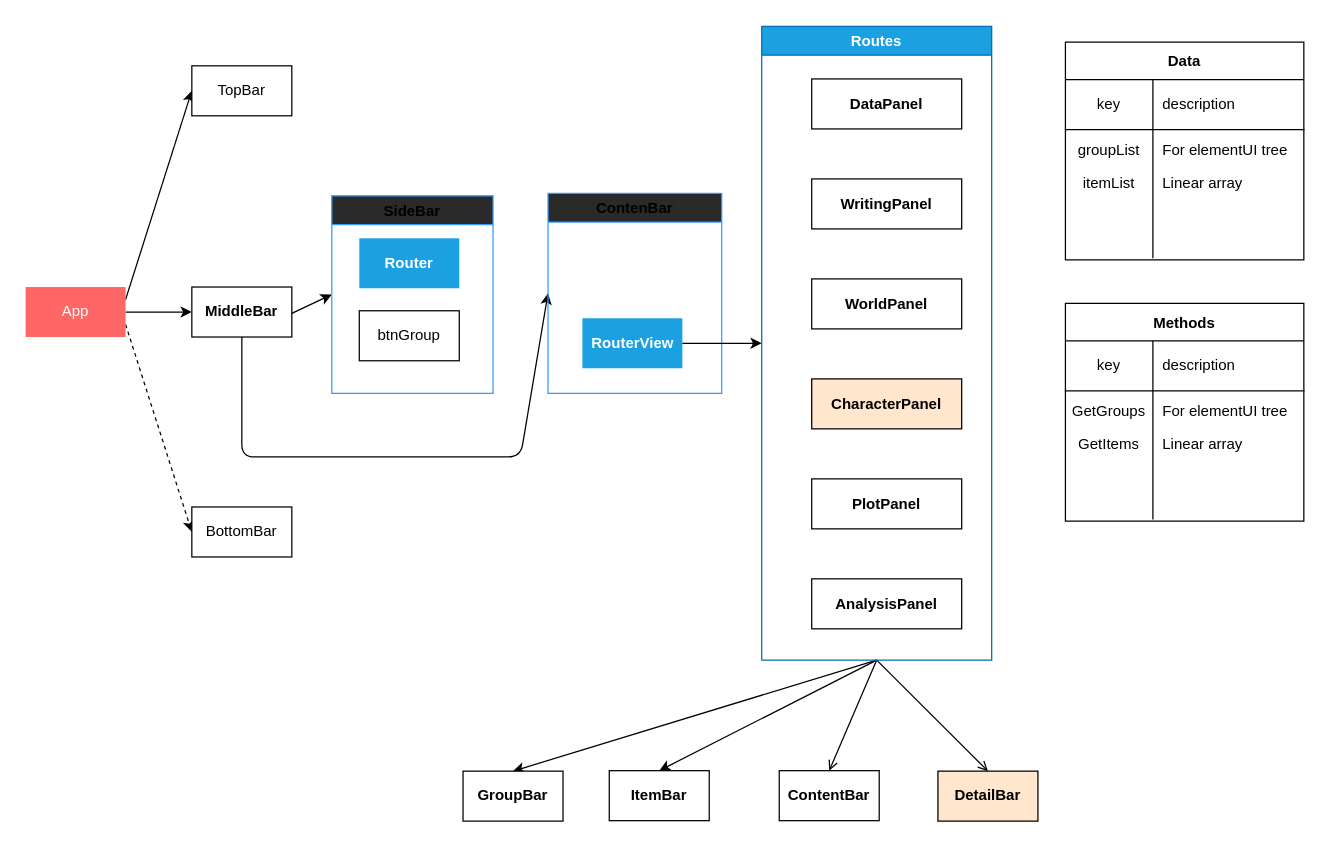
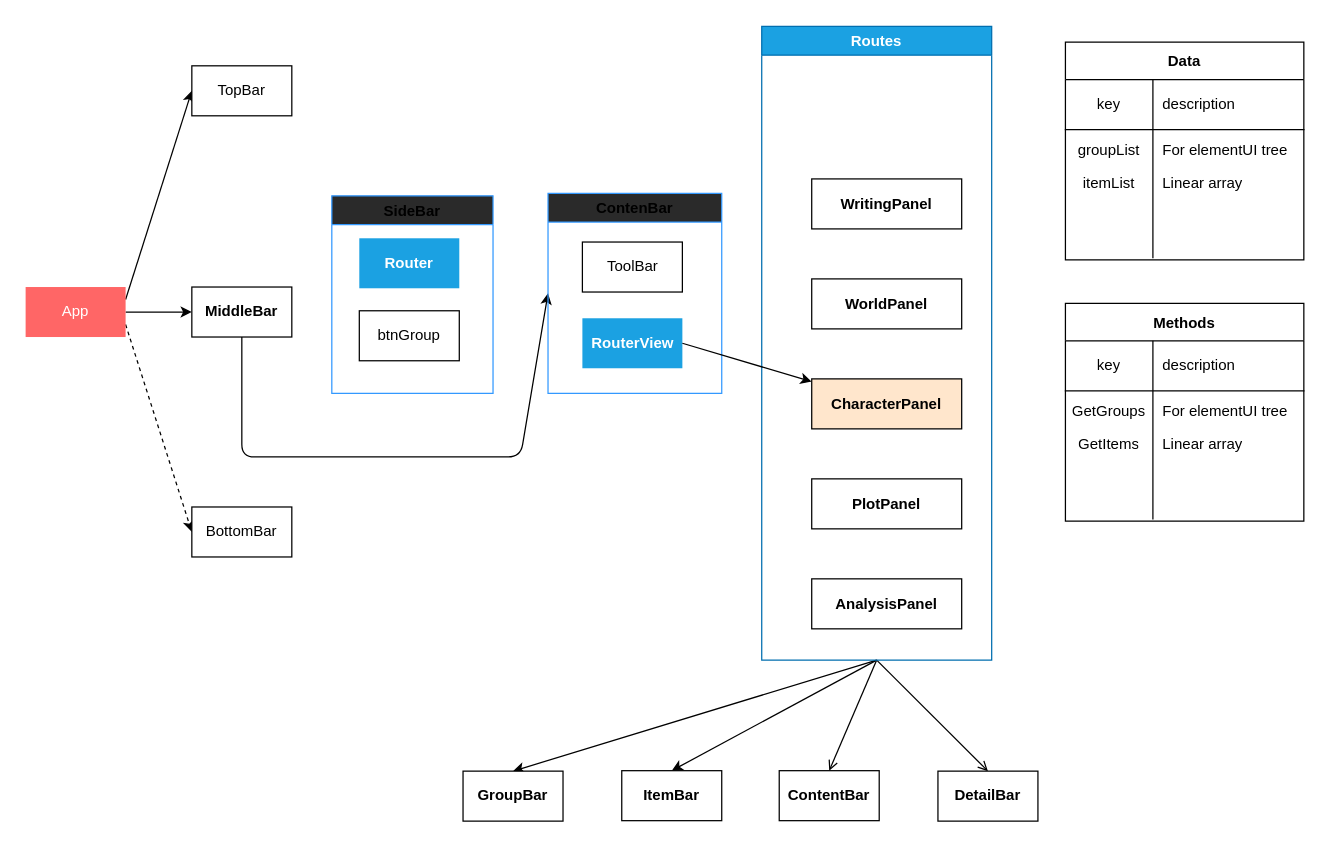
  <mxCell id="0" />
  <mxCell id="1" parent="0" />
  <mxCell id="2" style="edgeStyle=none;html=1;exitX=1;exitY=0.5;exitDx=0;exitDy=0;" edge="1" parent="1" source="5" target="9"><mxGeometry relative="1" as="geometry" /></mxCell>
  <mxCell id="3" style="edgeStyle=none;html=1;exitX=1;exitY=0.25;exitDx=0;exitDy=0;entryX=0;entryY=0.5;entryDx=0;entryDy=0;" edge="1" parent="1" source="5" target="6"><mxGeometry relative="1" as="geometry" /></mxCell>
  <mxCell id="4" style="edgeStyle=none;html=1;exitX=1;exitY=0.75;exitDx=0;exitDy=0;entryX=0;entryY=0.5;entryDx=0;entryDy=0;dashed=1;" edge="1" parent="1" source="5" target="10"><mxGeometry relative="1" as="geometry" /></mxCell>
  <mxCell id="5" value="App" style="rounded=0;whiteSpace=wrap;html=1;fillColor=#FF6666;strokeColor=none;fontColor=#ffffff;" vertex="1" parent="1"><mxGeometry x="20" y="229" width="80" height="40" as="geometry" /></mxCell>
  <mxCell id="6" value="TopBar" style="rounded=0;whiteSpace=wrap;html=1;" vertex="1" parent="1"><mxGeometry x="153" y="52" width="80" height="40" as="geometry" /></mxCell>
- <mxCell id="7" style="edgeStyle=none;html=1;exitX=0.5;exitY=1;exitDx=0;exitDy=0;entryX=0;entryY=0.5;entryDx=0;entryDy=0;" edge="1" parent="1" source="9" target="55"><mxGeometry relative="1" as="geometry"><mxPoint x="260" y="225" as="targetPoint" /></mxGeometry></mxCell>
  <mxCell id="8" style="edgeStyle=none;html=1;exitX=0.5;exitY=1;exitDx=0;exitDy=0;entryX=0;entryY=0.5;entryDx=0;entryDy=0;" edge="1" parent="1" source="9" target="52"><mxGeometry relative="1" as="geometry"><mxPoint x="320" y="264" as="targetPoint" /><Array as="points"><mxPoint x="193" y="365" /><mxPoint x="416" y="365" /></Array></mxGeometry></mxCell>
  <mxCell id="9" value="MiddleBar" style="rounded=0;whiteSpace=wrap;html=1;fontStyle=1" vertex="1" parent="1"><mxGeometry x="153" y="229" width="80" height="40" as="geometry" /></mxCell>
  <mxCell id="10" value="BottomBar" style="rounded=0;whiteSpace=wrap;html=1;" vertex="1" parent="1"><mxGeometry x="153" y="405" width="80" height="40" as="geometry" /></mxCell>
  <mxCell id="11" value="Data" style="shape=table;startSize=30;container=1;collapsible=0;childLayout=tableLayout;fixedRows=1;rowLines=0;fontStyle=1;align=center;pointerEvents=1;" vertex="1" parent="1"><mxGeometry x="852" y="33" width="190.773" height="174.364" as="geometry" /></mxCell>
  <mxCell id="12" value="" style="shape=partialRectangle;html=1;whiteSpace=wrap;collapsible=0;dropTarget=0;pointerEvents=1;fillColor=none;top=0;left=0;bottom=1;right=0;points=[[0,0.5],[1,0.5]];portConstraint=eastwest;" vertex="1" parent="11"><mxGeometry y="30" width="190.773" height="40" as="geometry" /></mxCell>
  <mxCell id="13" value="key" style="shape=partialRectangle;html=1;whiteSpace=wrap;connectable=0;fillColor=none;top=0;left=0;bottom=0;right=0;overflow=hidden;pointerEvents=1;" vertex="1" parent="12"><mxGeometry width="70" height="40" as="geometry"><mxRectangle width="70" height="40" as="alternateBounds" /></mxGeometry></mxCell>
  <mxCell id="14" value="description" style="shape=partialRectangle;html=1;whiteSpace=wrap;connectable=0;fillColor=none;top=0;left=0;bottom=0;right=0;align=left;spacingLeft=6;overflow=hidden;pointerEvents=1;" vertex="1" parent="12"><mxGeometry x="70" width="121" height="40" as="geometry"><mxRectangle width="121" height="40" as="alternateBounds" /></mxGeometry></mxCell>
  <mxCell id="15" value="" style="shape=partialRectangle;html=1;whiteSpace=wrap;collapsible=0;dropTarget=0;pointerEvents=1;fillColor=none;top=0;left=0;bottom=0;right=0;points=[[0,0.5],[1,0.5]];portConstraint=eastwest;" vertex="1" parent="11"><mxGeometry y="70" width="190.773" height="33" as="geometry" /></mxCell>
  <mxCell id="16" value="groupList" style="shape=partialRectangle;html=1;whiteSpace=wrap;connectable=0;fillColor=none;top=0;left=0;bottom=0;right=0;overflow=hidden;pointerEvents=1;" vertex="1" parent="15"><mxGeometry width="70" height="33" as="geometry"><mxRectangle width="70" height="33" as="alternateBounds" /></mxGeometry></mxCell>
  <mxCell id="17" value="For elementUI&amp;nbsp;tree" style="shape=partialRectangle;html=1;whiteSpace=wrap;connectable=0;fillColor=none;top=0;left=0;bottom=0;right=0;align=left;spacingLeft=6;overflow=hidden;pointerEvents=1;" vertex="1" parent="15"><mxGeometry x="70" width="121" height="33" as="geometry"><mxRectangle width="121" height="33" as="alternateBounds" /></mxGeometry></mxCell>
  <mxCell id="18" value="" style="shape=partialRectangle;html=1;whiteSpace=wrap;collapsible=0;dropTarget=0;pointerEvents=1;fillColor=none;top=0;left=0;bottom=0;right=0;points=[[0,0.5],[1,0.5]];portConstraint=eastwest;" vertex="1" parent="11"><mxGeometry y="103" width="190.773" height="20" as="geometry" /></mxCell>
  <mxCell id="19" value="itemList" style="shape=partialRectangle;html=1;whiteSpace=wrap;connectable=0;fillColor=none;top=0;left=0;bottom=0;right=0;overflow=hidden;pointerEvents=1;" vertex="1" parent="18"><mxGeometry width="70" height="20" as="geometry"><mxRectangle width="70" height="20" as="alternateBounds" /></mxGeometry></mxCell>
  <mxCell id="20" value="Linear array" style="shape=partialRectangle;html=1;whiteSpace=wrap;connectable=0;fillColor=none;top=0;left=0;bottom=0;right=0;align=left;spacingLeft=6;overflow=hidden;pointerEvents=1;" vertex="1" parent="18"><mxGeometry x="70" width="121" height="20" as="geometry"><mxRectangle width="121" height="20" as="alternateBounds" /></mxGeometry></mxCell>
  <mxCell id="21" style="shape=partialRectangle;html=1;whiteSpace=wrap;collapsible=0;dropTarget=0;pointerEvents=1;fillColor=none;top=0;left=0;bottom=0;right=0;points=[[0,0.5],[1,0.5]];portConstraint=eastwest;" vertex="1" parent="11"><mxGeometry y="123" width="190.773" height="50" as="geometry" /></mxCell>
  <mxCell id="22" style="shape=partialRectangle;html=1;whiteSpace=wrap;connectable=0;fillColor=none;top=0;left=0;bottom=0;right=0;overflow=hidden;pointerEvents=1;" vertex="1" parent="21"><mxGeometry width="70" height="50" as="geometry"><mxRectangle width="70" height="50" as="alternateBounds" /></mxGeometry></mxCell>
  <mxCell id="23" style="shape=partialRectangle;html=1;whiteSpace=wrap;connectable=0;fillColor=none;top=0;left=0;bottom=0;right=0;align=left;spacingLeft=6;overflow=hidden;pointerEvents=1;" vertex="1" parent="21"><mxGeometry x="70" width="121" height="50" as="geometry"><mxRectangle width="121" height="50" as="alternateBounds" /></mxGeometry></mxCell>
  <mxCell id="24" style="edgeStyle=none;html=1;exitX=0.5;exitY=1;exitDx=0;exitDy=0;entryX=0.5;entryY=0;entryDx=0;entryDy=0;" edge="1" parent="1" source="28" target="35"><mxGeometry relative="1" as="geometry" /></mxCell>
  <mxCell id="25" style="edgeStyle=none;html=1;exitX=0.5;exitY=1;exitDx=0;exitDy=0;entryX=0.5;entryY=0;entryDx=0;entryDy=0;" edge="1" parent="1" source="28" target="36"><mxGeometry relative="1" as="geometry" /></mxCell>
  <mxCell id="26" style="edgeStyle=none;html=1;exitX=0.5;exitY=1;exitDx=0;exitDy=0;entryX=0.5;entryY=0;entryDx=0;entryDy=0;endArrow=open;" edge="1" parent="1" source="28" target="37"><mxGeometry relative="1" as="geometry" /></mxCell>
  <mxCell id="27" style="edgeStyle=none;html=1;exitX=0.5;exitY=1;exitDx=0;exitDy=0;entryX=0.5;entryY=0;entryDx=0;entryDy=0;endArrow=open;" edge="1" parent="1" source="28" target="38"><mxGeometry relative="1" as="geometry" /></mxCell>
  <mxCell id="28" value="Routes" style="swimlane;fillColor=#1ba1e2;fontColor=#ffffff;strokeColor=#006EAF;" vertex="1" parent="1"><mxGeometry x="609" y="20.5" width="184" height="507" as="geometry" /></mxCell>
- <mxCell id="29" value="DataPanel" style="rounded=0;whiteSpace=wrap;html=1;fontStyle=1" vertex="1" parent="28"><mxGeometry x="40" y="42" width="120" height="40" as="geometry" /></mxCell>
  <mxCell id="30" value="WritingPanel" style="rounded=0;whiteSpace=wrap;html=1;fontStyle=1" vertex="1" parent="28"><mxGeometry x="40" y="122" width="120" height="40" as="geometry" /></mxCell>
  <mxCell id="31" value="WorldPanel" style="rounded=0;whiteSpace=wrap;html=1;fontStyle=1" vertex="1" parent="28"><mxGeometry x="40" y="202" width="120" height="40" as="geometry" /></mxCell>
  <mxCell id="32" value="CharacterPanel" style="rounded=0;whiteSpace=wrap;html=1;fontStyle=1;fillColor=#ffe6cc;" vertex="1" parent="28"><mxGeometry x="40" y="282" width="120" height="40" as="geometry" /></mxCell>
  <mxCell id="33" value="PlotPanel" style="rounded=0;whiteSpace=wrap;html=1;fontStyle=1" vertex="1" parent="28"><mxGeometry x="40" y="362" width="120" height="40" as="geometry" /></mxCell>
  <mxCell id="34" value="AnalysisPanel" style="rounded=0;whiteSpace=wrap;html=1;fontStyle=1" vertex="1" parent="28"><mxGeometry x="40" y="442" width="120" height="40" as="geometry" /></mxCell>
  <mxCell id="35" value="GroupBar" style="rounded=0;whiteSpace=wrap;html=1;fontStyle=1" vertex="1" parent="1"><mxGeometry x="370" y="616.36" width="80" height="40" as="geometry" /></mxCell>
- <mxCell id="36" value="ItemBar" style="rounded=0;whiteSpace=wrap;html=1;fontStyle=1" vertex="1" parent="1"><mxGeometry x="487" y="616" width="80" height="40" as="geometry" /></mxCell>
+ <mxCell id="36" value="ItemBar" style="rounded=0;whiteSpace=wrap;html=1;fontStyle=1" vertex="1" parent="1"><mxGeometry x="497" y="616" width="80" height="40" as="geometry" /></mxCell>
  <mxCell id="37" value="ContentBar" style="rounded=0;whiteSpace=wrap;html=1;fontStyle=1" vertex="1" parent="1"><mxGeometry x="623" y="616" width="80" height="40" as="geometry" /></mxCell>
- <mxCell id="38" value="DetailBar" style="rounded=0;whiteSpace=wrap;html=1;fontStyle=1;fillColor=#ffe6cc;" vertex="1" parent="1"><mxGeometry x="750" y="616.36" width="80" height="40" as="geometry" /></mxCell>
+ <mxCell id="38" value="DetailBar" style="rounded=0;whiteSpace=wrap;html=1;fontStyle=1" vertex="1" parent="1"><mxGeometry x="750" y="616.36" width="80" height="40" as="geometry" /></mxCell>
  <mxCell id="39" value="Methods" style="shape=table;startSize=30;container=1;collapsible=0;childLayout=tableLayout;fixedRows=1;rowLines=0;fontStyle=1;align=center;pointerEvents=1;" vertex="1" parent="1"><mxGeometry x="852" y="242" width="190.773" height="174.364" as="geometry" /></mxCell>
  <mxCell id="40" value="" style="shape=partialRectangle;html=1;whiteSpace=wrap;collapsible=0;dropTarget=0;pointerEvents=1;fillColor=none;top=0;left=0;bottom=1;right=0;points=[[0,0.5],[1,0.5]];portConstraint=eastwest;" vertex="1" parent="39"><mxGeometry y="30" width="190.773" height="40" as="geometry" /></mxCell>
  <mxCell id="41" value="key" style="shape=partialRectangle;html=1;whiteSpace=wrap;connectable=0;fillColor=none;top=0;left=0;bottom=0;right=0;overflow=hidden;pointerEvents=1;" vertex="1" parent="40"><mxGeometry width="70" height="40" as="geometry"><mxRectangle width="70" height="40" as="alternateBounds" /></mxGeometry></mxCell>
  <mxCell id="42" value="description" style="shape=partialRectangle;html=1;whiteSpace=wrap;connectable=0;fillColor=none;top=0;left=0;bottom=0;right=0;align=left;spacingLeft=6;overflow=hidden;pointerEvents=1;" vertex="1" parent="40"><mxGeometry x="70" width="121" height="40" as="geometry"><mxRectangle width="121" height="40" as="alternateBounds" /></mxGeometry></mxCell>
  <mxCell id="43" value="" style="shape=partialRectangle;html=1;whiteSpace=wrap;collapsible=0;dropTarget=0;pointerEvents=1;fillColor=none;top=0;left=0;bottom=0;right=0;points=[[0,0.5],[1,0.5]];portConstraint=eastwest;" vertex="1" parent="39"><mxGeometry y="70" width="190.773" height="33" as="geometry" /></mxCell>
  <mxCell id="44" value="GetGroups" style="shape=partialRectangle;html=1;whiteSpace=wrap;connectable=0;fillColor=none;top=0;left=0;bottom=0;right=0;overflow=hidden;pointerEvents=1;" vertex="1" parent="43"><mxGeometry width="70" height="33" as="geometry"><mxRectangle width="70" height="33" as="alternateBounds" /></mxGeometry></mxCell>
  <mxCell id="45" value="For elementUI&amp;nbsp;tree" style="shape=partialRectangle;html=1;whiteSpace=wrap;connectable=0;fillColor=none;top=0;left=0;bottom=0;right=0;align=left;spacingLeft=6;overflow=hidden;pointerEvents=1;" vertex="1" parent="43"><mxGeometry x="70" width="121" height="33" as="geometry"><mxRectangle width="121" height="33" as="alternateBounds" /></mxGeometry></mxCell>
  <mxCell id="46" value="" style="shape=partialRectangle;html=1;whiteSpace=wrap;collapsible=0;dropTarget=0;pointerEvents=1;fillColor=none;top=0;left=0;bottom=0;right=0;points=[[0,0.5],[1,0.5]];portConstraint=eastwest;" vertex="1" parent="39"><mxGeometry y="103" width="190.773" height="20" as="geometry" /></mxCell>
  <mxCell id="47" value="GetItems" style="shape=partialRectangle;html=1;whiteSpace=wrap;connectable=0;fillColor=none;top=0;left=0;bottom=0;right=0;overflow=hidden;pointerEvents=1;" vertex="1" parent="46"><mxGeometry width="70" height="20" as="geometry"><mxRectangle width="70" height="20" as="alternateBounds" /></mxGeometry></mxCell>
  <mxCell id="48" value="Linear array" style="shape=partialRectangle;html=1;whiteSpace=wrap;connectable=0;fillColor=none;top=0;left=0;bottom=0;right=0;align=left;spacingLeft=6;overflow=hidden;pointerEvents=1;" vertex="1" parent="46"><mxGeometry x="70" width="121" height="20" as="geometry"><mxRectangle width="121" height="20" as="alternateBounds" /></mxGeometry></mxCell>
  <mxCell id="49" style="shape=partialRectangle;html=1;whiteSpace=wrap;collapsible=0;dropTarget=0;pointerEvents=1;fillColor=none;top=0;left=0;bottom=0;right=0;points=[[0,0.5],[1,0.5]];portConstraint=eastwest;" vertex="1" parent="39"><mxGeometry y="123" width="190.773" height="50" as="geometry" /></mxCell>
  <mxCell id="50" style="shape=partialRectangle;html=1;whiteSpace=wrap;connectable=0;fillColor=none;top=0;left=0;bottom=0;right=0;overflow=hidden;pointerEvents=1;" vertex="1" parent="49"><mxGeometry width="70" height="50" as="geometry"><mxRectangle width="70" height="50" as="alternateBounds" /></mxGeometry></mxCell>
  <mxCell id="51" style="shape=partialRectangle;html=1;whiteSpace=wrap;connectable=0;fillColor=none;top=0;left=0;bottom=0;right=0;align=left;spacingLeft=6;overflow=hidden;pointerEvents=1;" vertex="1" parent="49"><mxGeometry x="70" width="121" height="50" as="geometry"><mxRectangle width="121" height="50" as="alternateBounds" /></mxGeometry></mxCell>
  <mxCell id="52" value="ContenBar" style="swimlane;strokeColor=#3399FF;fillColor=#2A2A2A;" vertex="1" parent="1"><mxGeometry x="438" y="154" width="139" height="160" as="geometry"><mxRectangle x="345" y="278" width="129" height="23" as="alternateBounds" /></mxGeometry></mxCell>
+ <mxCell id="53" value="ToolBar" style="rounded=0;whiteSpace=wrap;html=1;" vertex="1" parent="52"><mxGeometry x="27.5" y="39" width="80" height="40" as="geometry" /></mxCell>
  <mxCell id="54" value="RouterView" style="rounded=0;whiteSpace=wrap;html=1;fontStyle=1;strokeColor=none;fillColor=#1ba1e2;fontColor=#ffffff;" vertex="1" parent="52"><mxGeometry x="27.5" y="100" width="80" height="40" as="geometry" /></mxCell>
  <mxCell id="55" value="SideBar" style="swimlane;strokeColor=#3399FF;fillColor=#2A2A2A;" vertex="1" parent="1"><mxGeometry x="265" y="156" width="129" height="158" as="geometry" /></mxCell>
  <mxCell id="56" value="Router" style="rounded=0;whiteSpace=wrap;html=1;fontStyle=1;fillColor=#1ba1e2;strokeColor=none;fontColor=#ffffff;" vertex="1" parent="55"><mxGeometry x="22" y="34" width="80" height="40" as="geometry" /></mxCell>
  <mxCell id="57" value="btnGroup" style="rounded=0;whiteSpace=wrap;html=1;" vertex="1" parent="55"><mxGeometry x="22" y="92" width="80" height="40" as="geometry" /></mxCell>
- <mxCell id="58" style="edgeStyle=none;html=1;exitX=1;exitY=0.5;exitDx=0;exitDy=0;entryX=0;entryY=0.5;entryDx=0;entryDy=0;" edge="1" parent="1" source="54" target="28"><mxGeometry relative="1" as="geometry" /></mxCell>
+ <mxCell id="58" style="edgeStyle=none;html=1;exitX=1;exitY=0.5;exitDx=0;exitDy=0;" edge="1" parent="1" source="54" target="32"><mxGeometry relative="1" as="geometry" /></mxCell>
